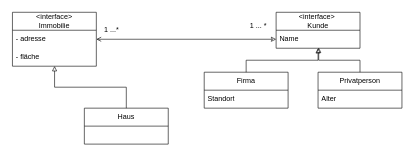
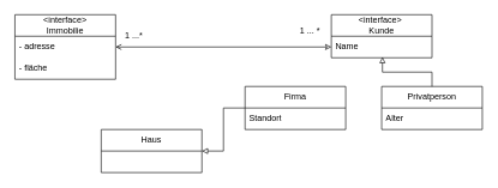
  <mxCell id="0" />
  <mxCell id="1" parent="0" />
  <mxCell id="2" value="&amp;lt;interface&amp;gt;&lt;div&gt;Immobilie&lt;/div&gt;" style="swimlane;fontStyle=0;childLayout=stackLayout;horizontal=1;startSize=30;horizontalStack=0;resizeParent=1;resizeParentMax=0;resizeLast=0;collapsible=1;marginBottom=0;whiteSpace=wrap;html=1;" vertex="1" parent="1"><mxGeometry x="20" y="20" width="140" height="90" as="geometry" /></mxCell>
  <mxCell id="3" value="- adresse&lt;span style=&quot;white-space: pre;&quot;&gt;&#09;&lt;/span&gt;" style="text;strokeColor=none;fillColor=none;align=left;verticalAlign=middle;spacingLeft=4;spacingRight=4;overflow=hidden;points=[[0,0.5],[1,0.5]];portConstraint=eastwest;rotatable=0;whiteSpace=wrap;html=1;" vertex="1" parent="2"><mxGeometry y="30" width="140" height="30" as="geometry" /></mxCell>
  <mxCell id="4" value="- fläche" style="text;strokeColor=none;fillColor=none;align=left;verticalAlign=middle;spacingLeft=4;spacingRight=4;overflow=hidden;points=[[0,0.5],[1,0.5]];portConstraint=eastwest;rotatable=0;whiteSpace=wrap;html=1;" vertex="1" parent="2"><mxGeometry y="60" width="140" height="30" as="geometry" /></mxCell>
  <mxCell id="5" value="&lt;div&gt;Haus&lt;/div&gt;" style="swimlane;fontStyle=0;childLayout=stackLayout;horizontal=1;startSize=30;horizontalStack=0;resizeParent=1;resizeParentMax=0;resizeLast=0;collapsible=1;marginBottom=0;whiteSpace=wrap;html=1;" vertex="1" parent="1"><mxGeometry x="140" y="180" width="140" height="60" as="geometry" /></mxCell>
- <mxCell id="6" style="edgeStyle=orthogonalEdgeStyle;rounded=0;orthogonalLoop=1;jettySize=auto;html=1;entryX=0.502;entryY=0.994;entryDx=0;entryDy=0;entryPerimeter=0;endArrow=block;endFill=0;" edge="1" parent="1" source="5" target="4"><mxGeometry relative="1" as="geometry" /></mxCell>
  <mxCell id="7" value="&lt;div&gt;&amp;lt;interface&amp;gt;&amp;nbsp;&lt;/div&gt;&lt;div&gt;Kunde&lt;/div&gt;" style="swimlane;fontStyle=0;childLayout=stackLayout;horizontal=1;startSize=30;horizontalStack=0;resizeParent=1;resizeParentMax=0;resizeLast=0;collapsible=1;marginBottom=0;whiteSpace=wrap;html=1;" vertex="1" parent="1"><mxGeometry x="460" y="20" width="140" height="60" as="geometry" /></mxCell>
  <mxCell id="8" value="Name&lt;span style=&quot;white-space: pre;&quot;&gt;&#09;&lt;/span&gt;" style="text;strokeColor=none;fillColor=none;align=left;verticalAlign=middle;spacingLeft=4;spacingRight=4;overflow=hidden;points=[[0,0.5],[1,0.5]];portConstraint=eastwest;rotatable=0;whiteSpace=wrap;html=1;" vertex="1" parent="7"><mxGeometry y="30" width="140" height="30" as="geometry" /></mxCell>
  <mxCell id="9" value="Firma" style="swimlane;fontStyle=0;childLayout=stackLayout;horizontal=1;startSize=30;horizontalStack=0;resizeParent=1;resizeParentMax=0;resizeLast=0;collapsible=1;marginBottom=0;whiteSpace=wrap;html=1;" vertex="1" parent="1"><mxGeometry x="340" y="120" width="140" height="60" as="geometry" /></mxCell>
  <mxCell id="10" value="Standort" style="text;strokeColor=none;fillColor=none;align=left;verticalAlign=middle;spacingLeft=4;spacingRight=4;overflow=hidden;points=[[0,0.5],[1,0.5]];portConstraint=eastwest;rotatable=0;whiteSpace=wrap;html=1;" vertex="1" parent="9"><mxGeometry y="30" width="140" height="30" as="geometry" /></mxCell>
  <mxCell id="11" value="Privatperson" style="swimlane;fontStyle=0;childLayout=stackLayout;horizontal=1;startSize=30;horizontalStack=0;resizeParent=1;resizeParentMax=0;resizeLast=0;collapsible=1;marginBottom=0;whiteSpace=wrap;html=1;" vertex="1" parent="1"><mxGeometry x="530" y="120" width="140" height="60" as="geometry" /></mxCell>
  <mxCell id="12" value="Alter" style="text;strokeColor=none;fillColor=none;align=left;verticalAlign=middle;spacingLeft=4;spacingRight=4;overflow=hidden;points=[[0,0.5],[1,0.5]];portConstraint=eastwest;rotatable=0;whiteSpace=wrap;html=1;" vertex="1" parent="11"><mxGeometry y="30" width="140" height="30" as="geometry" /></mxCell>
- <mxCell id="13" style="edgeStyle=orthogonalEdgeStyle;rounded=0;orthogonalLoop=1;jettySize=auto;html=1;entryX=0.5;entryY=1;entryDx=0;entryDy=0;entryPerimeter=0;endArrow=block;endFill=0;" edge="1" parent="1" source="9" target="8"><mxGeometry relative="1" as="geometry" /></mxCell>
+ <mxCell id="13" style="edgeStyle=orthogonalEdgeStyle;rounded=0;orthogonalLoop=1;jettySize=auto;html=1;endArrow=block;endFill=0;" edge="1" parent="1" source="9" target="5"><mxGeometry relative="1" as="geometry" /></mxCell>
  <mxCell id="14" style="edgeStyle=orthogonalEdgeStyle;rounded=0;orthogonalLoop=1;jettySize=auto;html=1;entryX=0.508;entryY=0.967;entryDx=0;entryDy=0;entryPerimeter=0;endArrow=block;endFill=0;" edge="1" parent="1" source="11" target="8"><mxGeometry relative="1" as="geometry" /></mxCell>
  <mxCell id="15" style="edgeStyle=orthogonalEdgeStyle;rounded=0;orthogonalLoop=1;jettySize=auto;html=1;entryX=0;entryY=0.5;entryDx=0;entryDy=0;endArrow=classic;endFill=0;startArrow=open;startFill=0;" edge="1" parent="1" source="3" target="8"><mxGeometry relative="1" as="geometry" /></mxCell>
  <mxCell id="16" value="1 ...*" style="text;html=1;align=center;verticalAlign=middle;resizable=0;points=[];autosize=1;strokeColor=none;fillColor=none;" vertex="1" parent="1"><mxGeometry x="160" y="35" width="50" height="30" as="geometry" /></mxCell>
  <mxCell id="17" value="&lt;div&gt;1 ... *&lt;/div&gt;" style="text;html=1;align=center;verticalAlign=middle;resizable=0;points=[];autosize=1;strokeColor=none;fillColor=none;" vertex="1" parent="1"><mxGeometry x="405" y="28" width="50" height="30" as="geometry" /></mxCell>
